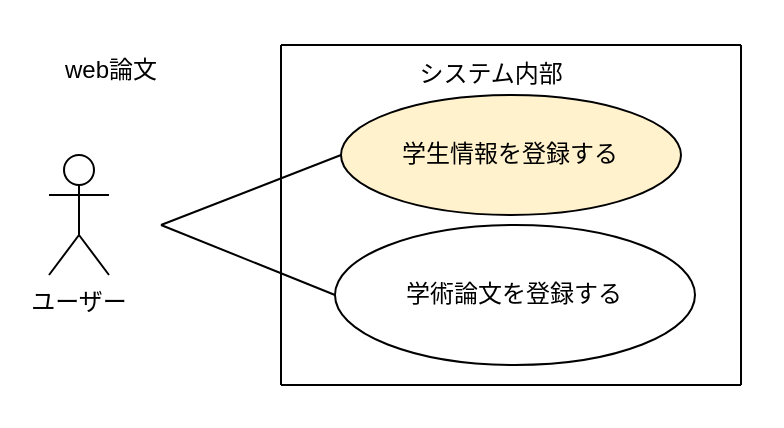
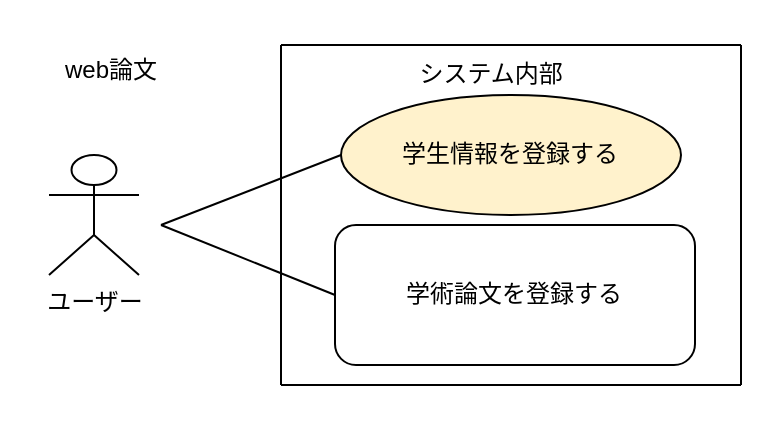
  <mxCell id="0" />
  <mxCell id="1" parent="0" />
  <mxCell id="2" value="web論文" style="text;html=1;align=center;verticalAlign=middle;resizable=0;points=[];autosize=1;strokeColor=none;fillColor=none;" vertex="1" parent="1"><mxGeometry x="20" y="20" width="70" height="30" as="geometry" /></mxCell>
- <mxCell id="3" value="ユーザー" style="shape=umlActor;verticalLabelPosition=bottom;verticalAlign=top;html=1;" vertex="1" parent="1"><mxGeometry x="24" y="77" width="30" height="60" as="geometry" /></mxCell>
+ <mxCell id="3" value="ユーザー" style="shape=umlActor;verticalLabelPosition=bottom;verticalAlign=top;html=1;" vertex="1" parent="1"><mxGeometry x="24" y="77" width="45" height="60" as="geometry" /></mxCell>
  <mxCell id="4" value="" style="endArrow=none;html=1;rounded=0;" edge="1" parent="1"><mxGeometry width="50" height="50" relative="1" as="geometry"><mxPoint x="140" y="192" as="sourcePoint" /><mxPoint x="140" y="22" as="targetPoint" /></mxGeometry></mxCell>
  <mxCell id="5" value="" style="endArrow=none;html=1;rounded=0;" edge="1" parent="1"><mxGeometry width="50" height="50" relative="1" as="geometry"><mxPoint x="140" y="192" as="sourcePoint" /><mxPoint x="370" y="192" as="targetPoint" /></mxGeometry></mxCell>
  <mxCell id="6" value="" style="endArrow=none;html=1;rounded=0;" edge="1" parent="1"><mxGeometry width="50" height="50" relative="1" as="geometry"><mxPoint x="370" y="192" as="sourcePoint" /><mxPoint x="370" y="22" as="targetPoint" /></mxGeometry></mxCell>
  <mxCell id="7" value="" style="endArrow=none;html=1;rounded=0;" edge="1" parent="1"><mxGeometry width="50" height="50" relative="1" as="geometry"><mxPoint x="140" y="22" as="sourcePoint" /><mxPoint x="370" y="22" as="targetPoint" /></mxGeometry></mxCell>
  <mxCell id="8" value="学生情報を登録する" style="ellipse;whiteSpace=wrap;html=1;fillColor=#fff2cc;" vertex="1" parent="1"><mxGeometry x="170" y="47" width="170" height="60" as="geometry" /></mxCell>
  <mxCell id="9" value="システム内部" style="text;html=1;align=center;verticalAlign=middle;resizable=0;points=[];autosize=1;strokeColor=none;fillColor=none;" vertex="1" parent="1"><mxGeometry x="195" y="22" width="100" height="30" as="geometry" /></mxCell>
- <mxCell id="10" value="学術論文を登録する" style="ellipse;whiteSpace=wrap;html=1;" vertex="1" parent="1"><mxGeometry x="167" y="112" width="180" height="70" as="geometry" /></mxCell>
+ <mxCell id="10" value="学術論文を登録する" style="whiteSpace=wrap;html=1;rounded=1;" vertex="1" parent="1"><mxGeometry x="167" y="112" width="180" height="70" as="geometry" /></mxCell>
  <mxCell id="11" value="" style="endArrow=none;html=1;rounded=0;entryX=0;entryY=0.5;entryDx=0;entryDy=0;" edge="1" parent="1" target="8"><mxGeometry width="50" height="50" relative="1" as="geometry"><mxPoint x="80" y="112" as="sourcePoint" /><mxPoint x="180" y="62" as="targetPoint" /></mxGeometry></mxCell>
  <mxCell id="12" value="" style="endArrow=none;html=1;rounded=0;entryX=0;entryY=0.5;entryDx=0;entryDy=0;" edge="1" parent="1" target="10"><mxGeometry width="50" height="50" relative="1" as="geometry"><mxPoint x="80" y="112" as="sourcePoint" /><mxPoint x="180" y="62" as="targetPoint" /></mxGeometry></mxCell>
